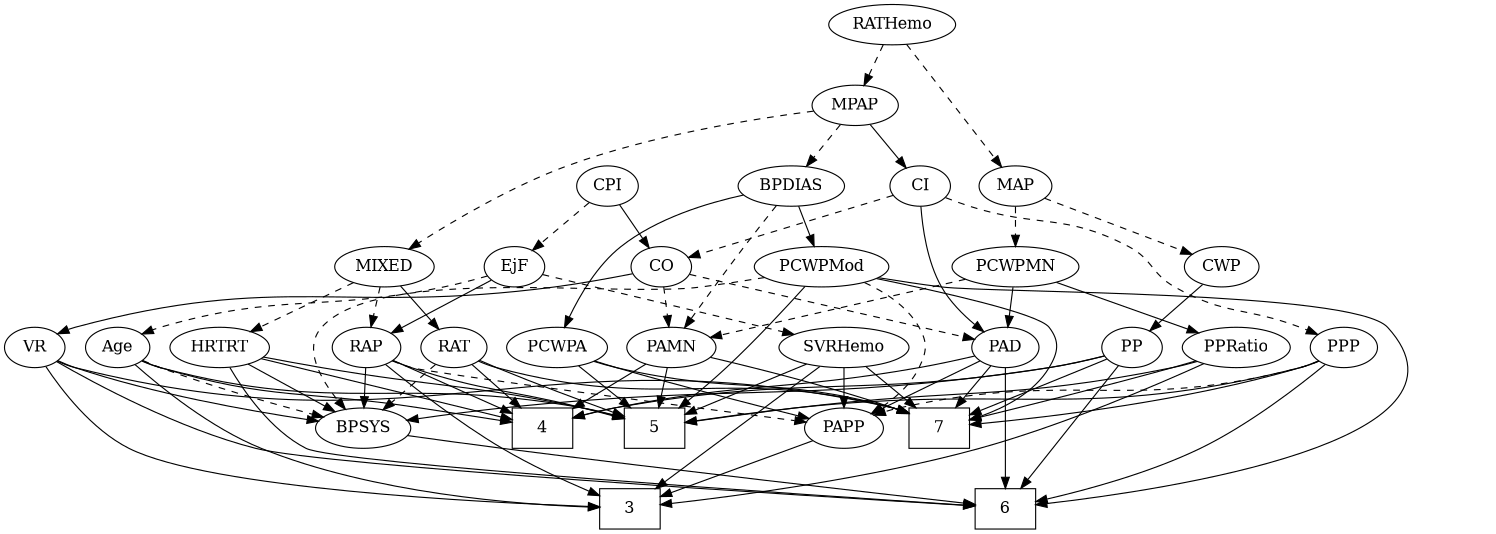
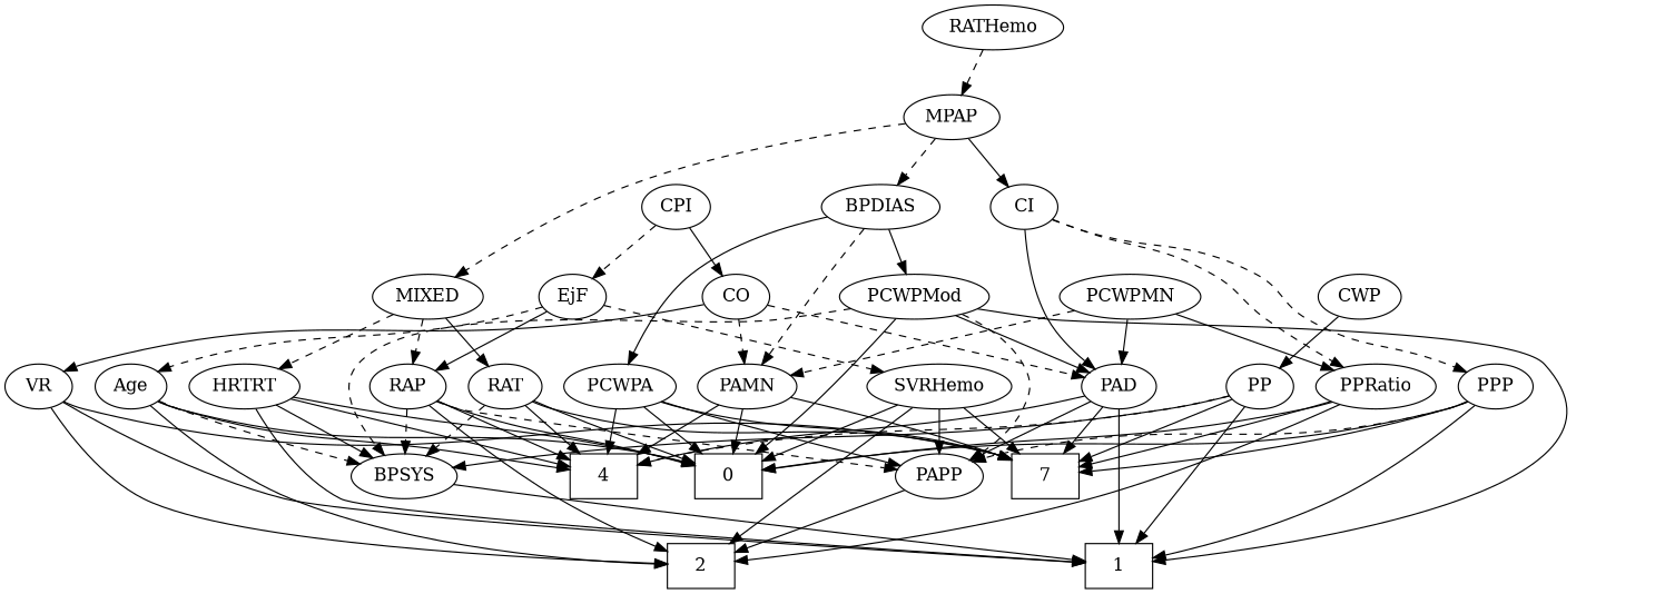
  strict digraph {
    edge [style=solid]
-   1 [height=0.5 shape=box width=0.75 label=6]
+   1 [height=0.5 shape=box width=0.75]
    n2 [height=0.5 label=7 shape=box width=0.75]
-   3 [height=0.5 shape=box width=0.75]
+   3 [height=0.5 shape=box width=0.75 label=2]
    4 [height=0.5 shape=box width=0.75]
-   5 [height=0.5 shape=box width=0.75]
+   5 [height=0.5 shape=box width=0.75 label=0]
    RAP [height=0.5 width=0.77632]
    BPSYS [height=0.5 width=1.0471]
    PAPP [height=0.5 width=0.88464]
    RATHemo [height=0.5 width=1.3721]
-   MAP [height=0.5 width=0.84854]
    MPAP [height=0.5 width=0.97491]
    CWP [height=0.5 width=0.84854]
    PCWPMN [height=0.5 width=1.3902]
    CI [height=0.5 width=0.75]
    MIXED [height=0.5 width=1.1193]
    BPDIAS [height=0.5 width=1.1735]
    CPI [height=0.5 width=0.75]
    CO [height=0.5 width=0.75]
    EjF [height=0.5 width=0.75]
    PAD [height=0.5 width=0.79437]
    PAMN [height=0.5 width=1.011]
    PP [height=0.5 width=0.75]
    PCWPMod [height=0.5 width=1.4443]
    PCWPA [height=0.5 width=1.1555]
    PPRatio [height=0.5 width=1.1013]
    VR [height=0.5 width=0.75]
    PPP [height=0.5 width=0.75]
    SVRHemo [height=0.5 width=1.3902]
    HRTRT [height=0.5 width=1.1013]
    RAT [height=0.5 width=0.75827]
    Age [height=0.5 width=0.75]
    RAP -> 3
    RAP -> 4
    RAP -> 5
-   RAP -> BPSYS
+   RAP -> BPSYS [style=dashed]
    RAP -> PAPP [style=dashed]
    BPSYS -> 1
    PAPP -> 3
-   RATHemo -> MAP [style=dashed]
    RATHemo -> MPAP [style=dashed]
-   MAP -> CWP [style=dashed]
-   MAP -> PCWPMN [style=dashed]
    MPAP -> CI
    MPAP -> MIXED [style=dashed]
    MPAP -> BPDIAS [style=dashed]
    CWP -> PP
    PCWPMN -> PAD
    PCWPMN -> PAMN [style=dashed]
    PCWPMN -> PPRatio
    CI -> PAD
-   CI -> CO [style=dashed]
+   CI -> PPRatio [style=dashed]
    CI -> PPP [style=dashed]
    MIXED -> RAP [style=dashed]
    MIXED -> HRTRT [style=dashed]
    MIXED -> RAT
    BPDIAS -> PAMN [style=dashed]
    BPDIAS -> PCWPMod
    BPDIAS -> PCWPA
    CPI -> CO
    CPI -> EjF [style=dashed]
    CO -> PAD [style=dashed]
    CO -> PAMN [style=dashed]
    CO -> VR
    EjF -> RAP
    EjF -> SVRHemo [style=dashed]
    EjF -> Age [style=dashed]
    PAD -> 1
    PAD -> n2
    PAD -> 4
    PAD -> PAPP
    PAMN -> n2
    PAMN -> 4
    PAMN -> 5
    PP -> 1
    PP -> n2
-   PP -> 4
+   PP -> 4 [style=dashed]
    PP -> BPSYS
    PCWPMod -> 1
-   PCWPMod -> n2
+   PCWPMod -> PAD
    PCWPMod -> 5
    PCWPMod -> BPSYS [style=dashed]
    PCWPMod -> PAPP [style=dashed]
    PCWPA -> n2
+   PCWPA -> 4
    PCWPA -> 5
    PCWPA -> PAPP
    PPRatio -> n2
    PPRatio -> 3
    PPRatio -> 5
    VR -> 1
    VR -> n2
    VR -> 3
-   VR -> BPSYS
    PPP -> 1
    PPP -> n2
    PPP -> 5
    PPP -> PAPP [style=dashed]
    SVRHemo -> n2
    SVRHemo -> 3
    SVRHemo -> 5
    SVRHemo -> PAPP
    HRTRT -> 1
    HRTRT -> 4
    HRTRT -> 5
    HRTRT -> BPSYS
    RAT -> n2
    RAT -> 4
    RAT -> 5
    RAT -> BPSYS [style=dashed]
    Age -> 3
    Age -> 4
    Age -> 5
    Age -> BPSYS [style=dashed]
  }
